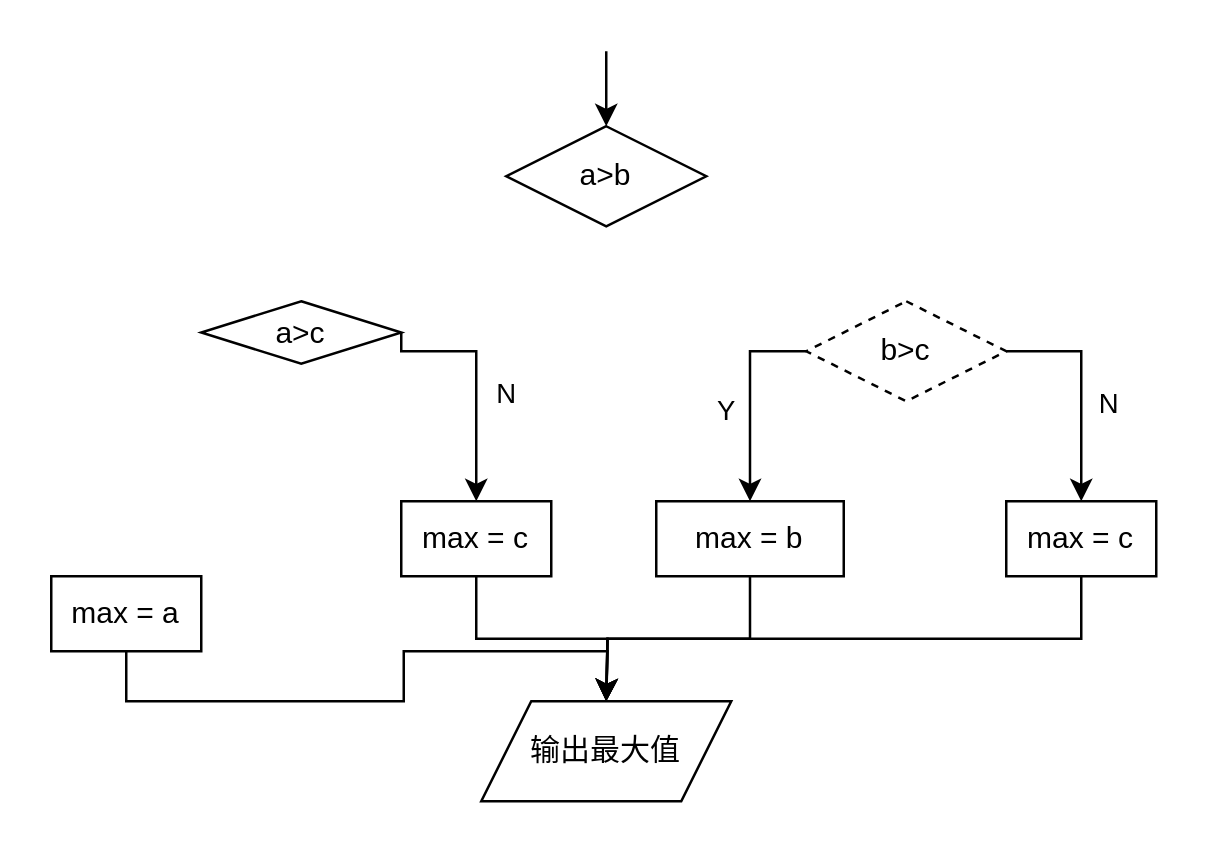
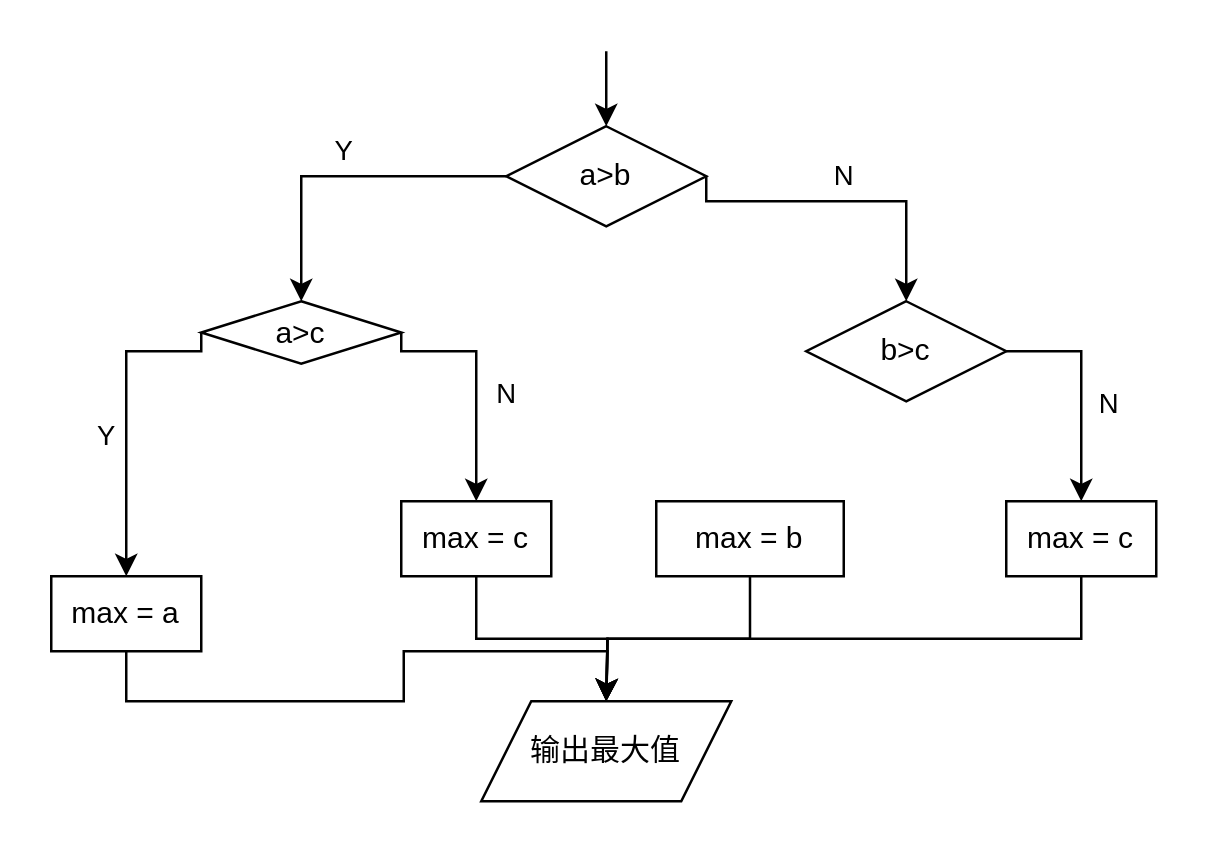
  <mxCell id="0" />
  <mxCell id="1" parent="0" />
+ <mxCell id="2" value="Y" style="edgeStyle=orthogonalEdgeStyle;rounded=0;orthogonalLoop=1;jettySize=auto;html=1;exitX=0;exitY=0.5;exitDx=0;exitDy=0;entryX=0.5;entryY=0;entryDx=0;entryDy=0;labelBackgroundColor=none;" parent="1" source="4" target="7" edge="1"><mxGeometry x="-0.016" y="-10" relative="1" as="geometry"><mxPoint as="offset" /></mxGeometry></mxCell>
+ <mxCell id="3" value="N" style="edgeStyle=orthogonalEdgeStyle;rounded=0;orthogonalLoop=1;jettySize=auto;html=1;exitX=1;exitY=0.5;exitDx=0;exitDy=0;entryX=0.5;entryY=0;entryDx=0;entryDy=0;labelBackgroundColor=none;" parent="1" source="4" target="12" edge="1"><mxGeometry y="10" relative="1" as="geometry"><Array as="points"><mxPoint x="362" y="80" /></Array><mxPoint as="offset" /></mxGeometry></mxCell>
  <mxCell id="4" value="a&amp;gt;b" style="rhombus;whiteSpace=wrap;html=1;fillColor=none;" parent="1" vertex="1"><mxGeometry x="202" y="50" width="80" height="40" as="geometry" /></mxCell>
+ <mxCell id="5" value="Y" style="edgeStyle=orthogonalEdgeStyle;rounded=0;orthogonalLoop=1;jettySize=auto;html=1;exitX=0;exitY=0.5;exitDx=0;exitDy=0;labelBackgroundColor=none;" parent="1" source="7" target="14" edge="1"><mxGeometry x="0.111" y="-8" relative="1" as="geometry"><Array as="points"><mxPoint x="50" y="140" /></Array><mxPoint as="offset" /></mxGeometry></mxCell>
  <mxCell id="6" value="N" style="edgeStyle=orthogonalEdgeStyle;rounded=0;orthogonalLoop=1;jettySize=auto;html=1;exitX=1;exitY=0.5;exitDx=0;exitDy=0;entryX=0.5;entryY=0;entryDx=0;entryDy=0;labelBackgroundColor=none;" parent="1" source="7" target="16" edge="1"><mxGeometry x="0.111" y="12" relative="1" as="geometry"><Array as="points"><mxPoint x="190" y="140" /></Array><mxPoint as="offset" /></mxGeometry></mxCell>
  <mxCell id="7" value="a&amp;gt;c" style="rhombus;whiteSpace=wrap;html=1;fillColor=none;" parent="1" vertex="1"><mxGeometry x="80" y="120" width="80" height="25" as="geometry" /></mxCell>
  <mxCell id="8" style="edgeStyle=orthogonalEdgeStyle;rounded=0;orthogonalLoop=1;jettySize=auto;html=1;exitX=1;exitY=0.5;exitDx=0;exitDy=0;entryX=0.5;entryY=0;entryDx=0;entryDy=0;" parent="1" source="12" target="20" edge="1"><mxGeometry relative="1" as="geometry" /></mxCell>
  <mxCell id="9" value="N" style="edgeLabel;html=1;align=center;verticalAlign=middle;resizable=0;points=[];labelBackgroundColor=none;" parent="8" vertex="1" connectable="0"><mxGeometry x="0.133" y="-1" relative="1" as="geometry"><mxPoint x="11" y="-1" as="offset" /></mxGeometry></mxCell>
- <mxCell id="10" style="edgeStyle=orthogonalEdgeStyle;rounded=0;orthogonalLoop=1;jettySize=auto;html=1;exitX=0;exitY=0.5;exitDx=0;exitDy=0;entryX=0.5;entryY=0;entryDx=0;entryDy=0;" parent="1" source="12" target="18" edge="1"><mxGeometry relative="1" as="geometry" /></mxCell>
- <mxCell id="11" value="Y" style="edgeLabel;html=1;align=center;verticalAlign=middle;resizable=0;points=[];labelBackgroundColor=none;" parent="10" vertex="1" connectable="0"><mxGeometry x="0.144" relative="1" as="geometry"><mxPoint x="-10" y="-1" as="offset" /></mxGeometry></mxCell>
- <mxCell id="12" value="b&amp;gt;c" style="rhombus;whiteSpace=wrap;html=1;fillColor=none;dashed=1;" parent="1" vertex="1"><mxGeometry x="322" y="120" width="80" height="40" as="geometry" /></mxCell>
+ <mxCell id="12" value="b&amp;gt;c" style="rhombus;whiteSpace=wrap;html=1;fillColor=none;" parent="1" vertex="1"><mxGeometry x="322" y="120" width="80" height="40" as="geometry" /></mxCell>
  <mxCell id="13" style="edgeStyle=orthogonalEdgeStyle;rounded=0;orthogonalLoop=1;jettySize=auto;html=1;exitX=0.5;exitY=1;exitDx=0;exitDy=0;" parent="1" source="14" edge="1"><mxGeometry relative="1" as="geometry"><mxPoint x="242" y="280" as="targetPoint" /></mxGeometry></mxCell>
  <mxCell id="14" value="max = a" style="rounded=0;whiteSpace=wrap;html=1;fillColor=none;" parent="1" vertex="1"><mxGeometry x="20" y="230" width="60" height="30" as="geometry" /></mxCell>
  <mxCell id="15" style="edgeStyle=orthogonalEdgeStyle;rounded=0;orthogonalLoop=1;jettySize=auto;html=1;exitX=0.5;exitY=1;exitDx=0;exitDy=0;" parent="1" source="16" edge="1"><mxGeometry relative="1" as="geometry"><mxPoint x="242" y="280" as="targetPoint" /></mxGeometry></mxCell>
  <mxCell id="16" value="max = c" style="rounded=0;whiteSpace=wrap;html=1;fillColor=none;" parent="1" vertex="1"><mxGeometry x="160" y="200" width="60" height="30" as="geometry" /></mxCell>
  <mxCell id="17" style="edgeStyle=orthogonalEdgeStyle;rounded=0;orthogonalLoop=1;jettySize=auto;html=1;exitX=0.5;exitY=1;exitDx=0;exitDy=0;" parent="1" source="18" edge="1"><mxGeometry relative="1" as="geometry"><mxPoint x="242" y="280" as="targetPoint" /></mxGeometry></mxCell>
  <mxCell id="18" value="max = b" style="rounded=0;whiteSpace=wrap;html=1;fillColor=none;" parent="1" vertex="1"><mxGeometry x="262" y="200" width="75" height="30" as="geometry" /></mxCell>
  <mxCell id="19" style="edgeStyle=orthogonalEdgeStyle;rounded=0;orthogonalLoop=1;jettySize=auto;html=1;exitX=0.5;exitY=1;exitDx=0;exitDy=0;" parent="1" source="20" edge="1"><mxGeometry relative="1" as="geometry"><mxPoint x="242" y="280" as="targetPoint" /></mxGeometry></mxCell>
  <mxCell id="20" value="max = c" style="rounded=0;whiteSpace=wrap;html=1;fillColor=none;" parent="1" vertex="1"><mxGeometry x="402" y="200" width="60" height="30" as="geometry" /></mxCell>
  <mxCell id="21" value="输出最大值" style="shape=parallelogram;perimeter=parallelogramPerimeter;whiteSpace=wrap;html=1;fixedSize=1;fillColor=none;" parent="1" vertex="1"><mxGeometry x="192" y="280" width="100" height="40" as="geometry" /></mxCell>
  <mxCell id="22" value="" style="endArrow=classic;html=1;rounded=0;entryX=0.5;entryY=0;entryDx=0;entryDy=0;" parent="1" target="4" edge="1"><mxGeometry width="50" height="50" relative="1" as="geometry"><mxPoint x="242" y="20" as="sourcePoint" /><mxPoint x="272" y="90" as="targetPoint" /></mxGeometry></mxCell>
